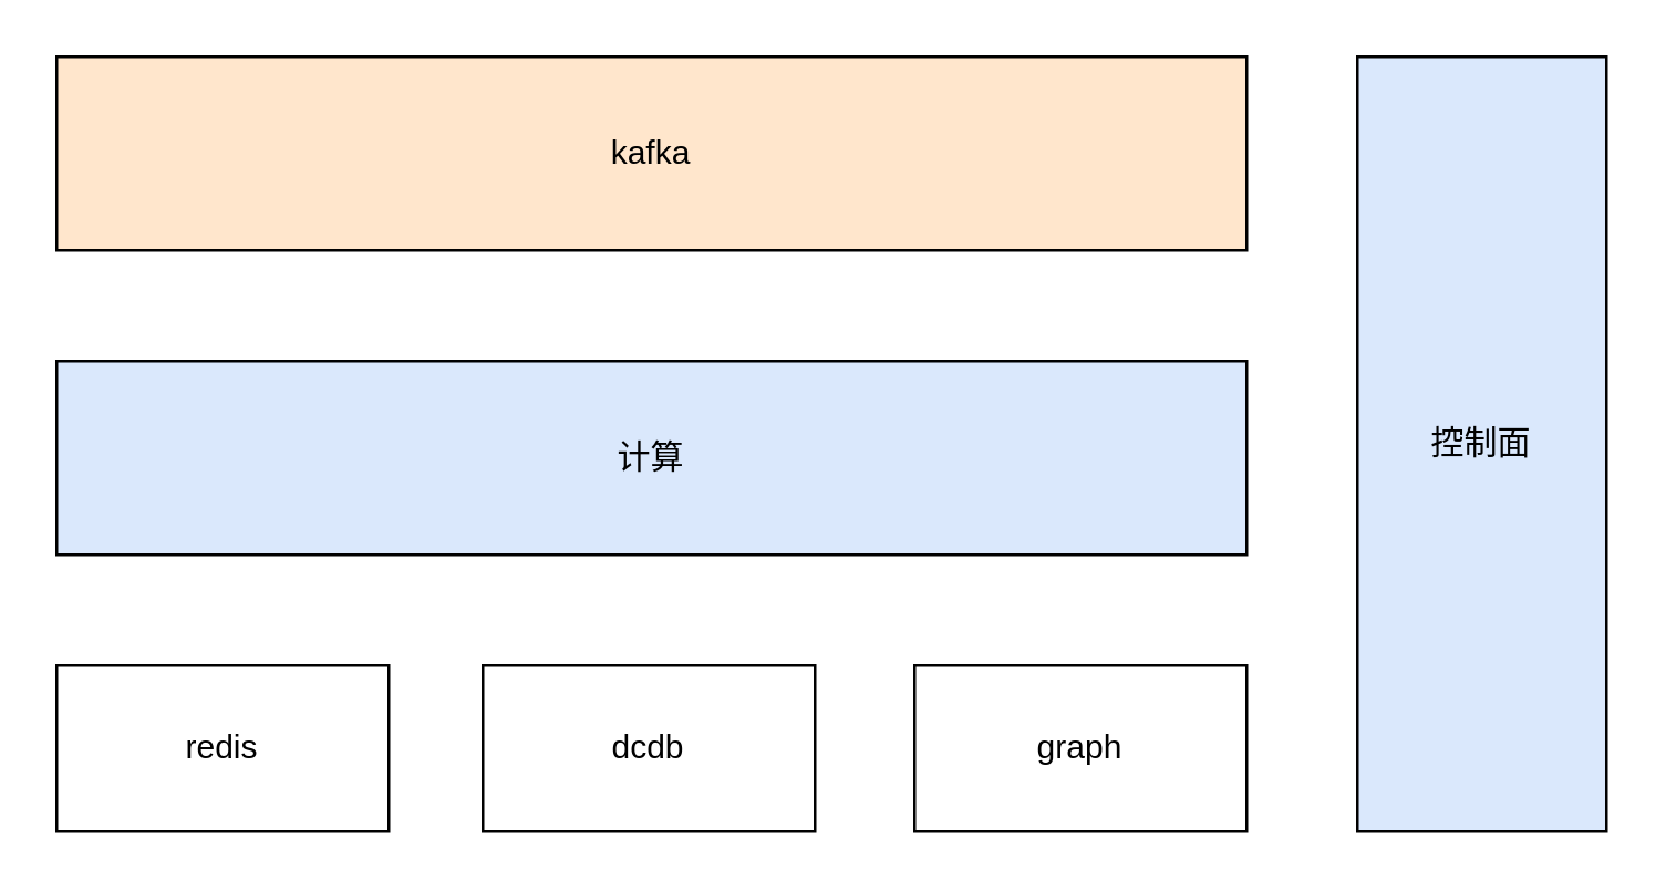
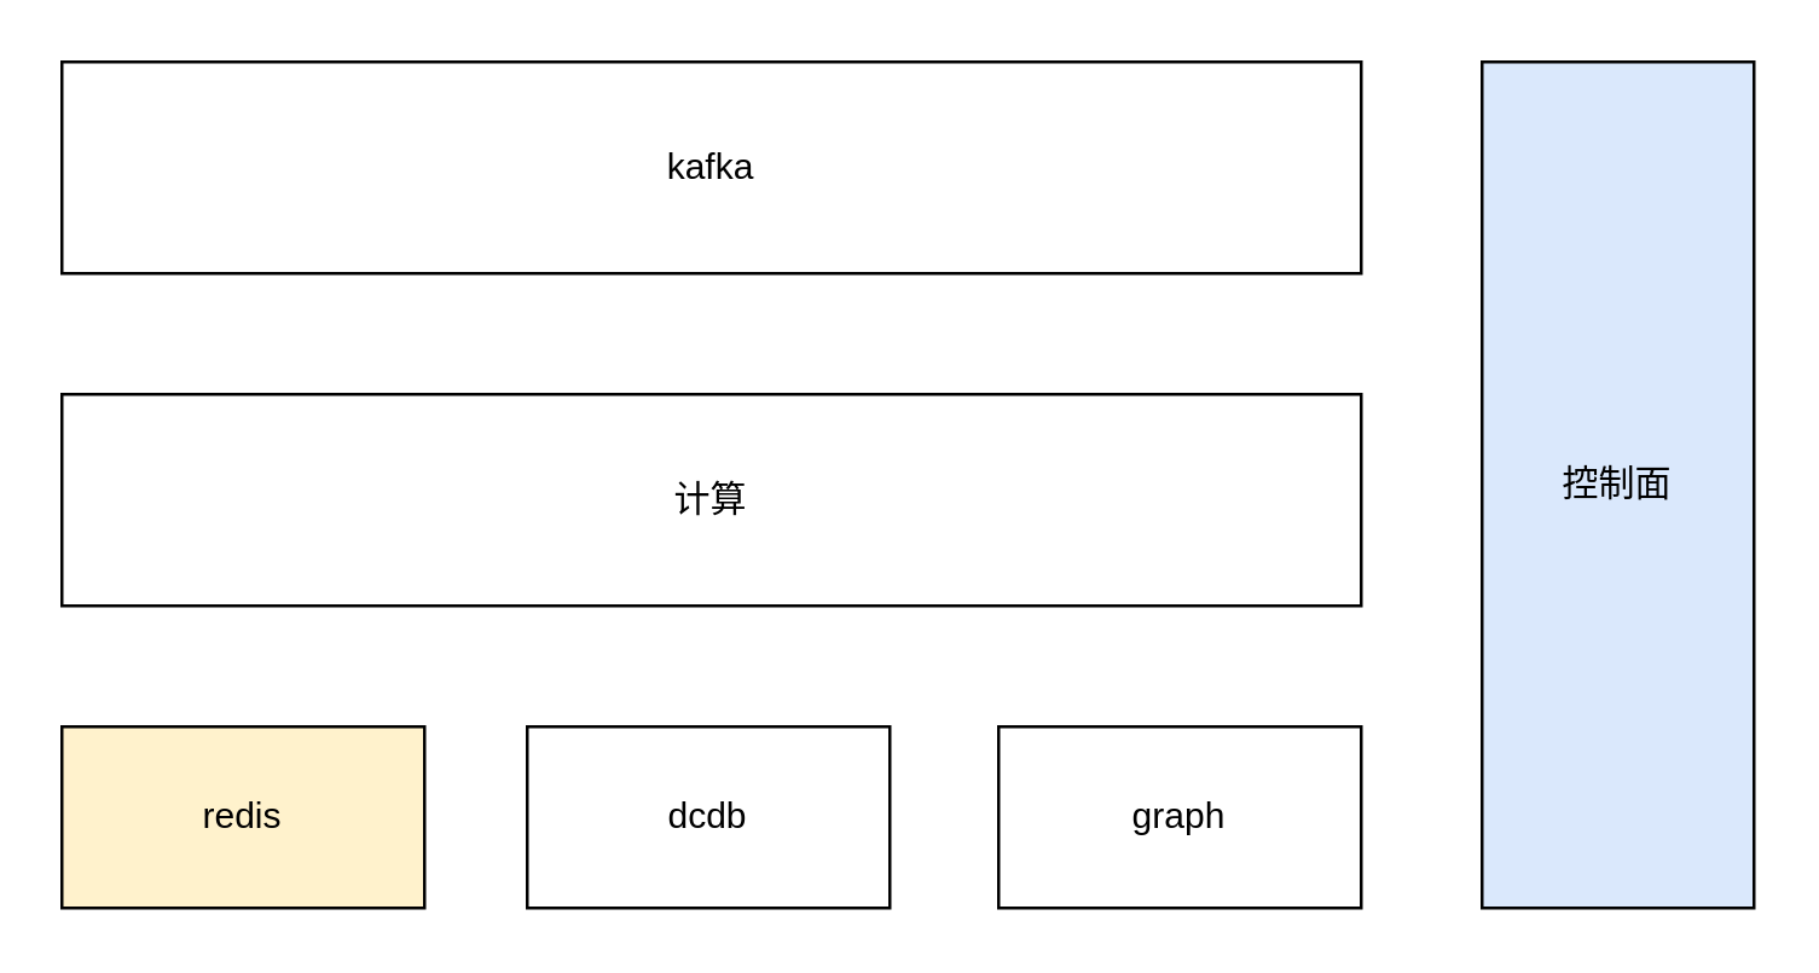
  <mxCell id="0" />
  <mxCell id="1" parent="0" />
- <mxCell id="2" value="redis" style="rounded=0;whiteSpace=wrap;html=1;" vertex="1" parent="1"><mxGeometry x="20" y="240" width="120" height="60" as="geometry" /></mxCell>
+ <mxCell id="2" value="redis" style="rounded=0;whiteSpace=wrap;html=1;fillColor=#fff2cc;" vertex="1" parent="1"><mxGeometry x="20" y="240" width="120" height="60" as="geometry" /></mxCell>
  <mxCell id="3" value="dcdb" style="rounded=0;whiteSpace=wrap;html=1;" vertex="1" parent="1"><mxGeometry x="174" y="240" width="120" height="60" as="geometry" /></mxCell>
  <mxCell id="4" value="graph" style="rounded=0;whiteSpace=wrap;html=1;" vertex="1" parent="1"><mxGeometry x="330" y="240" width="120" height="60" as="geometry" /></mxCell>
- <mxCell id="5" value="计算" style="rounded=0;whiteSpace=wrap;html=1;fillColor=#dae8fc;" vertex="1" parent="1"><mxGeometry x="20" y="130" width="430" height="70" as="geometry" /></mxCell>
- <mxCell id="6" value="kafka" style="rounded=0;whiteSpace=wrap;html=1;fillColor=#ffe6cc;" vertex="1" parent="1"><mxGeometry x="20" y="20" width="430" height="70" as="geometry" /></mxCell>
+ <mxCell id="5" value="计算" style="rounded=0;whiteSpace=wrap;html=1;" vertex="1" parent="1"><mxGeometry x="20" y="130" width="430" height="70" as="geometry" /></mxCell>
+ <mxCell id="6" value="kafka" style="rounded=0;whiteSpace=wrap;html=1;" vertex="1" parent="1"><mxGeometry x="20" y="20" width="430" height="70" as="geometry" /></mxCell>
  <mxCell id="7" value="控制面" style="rounded=0;whiteSpace=wrap;html=1;fillColor=#dae8fc;" vertex="1" parent="1"><mxGeometry x="490" y="20" width="90" height="280" as="geometry" /></mxCell>
